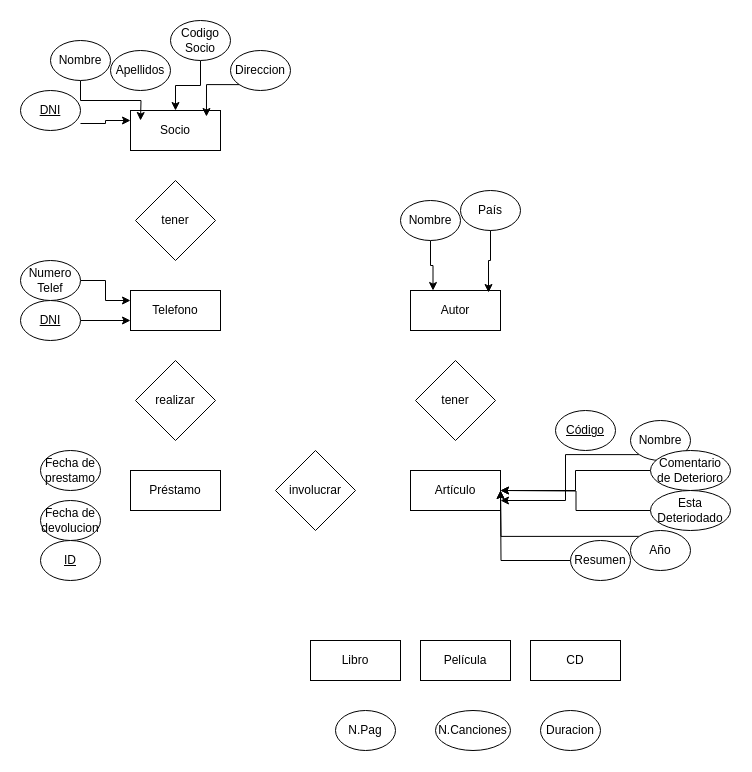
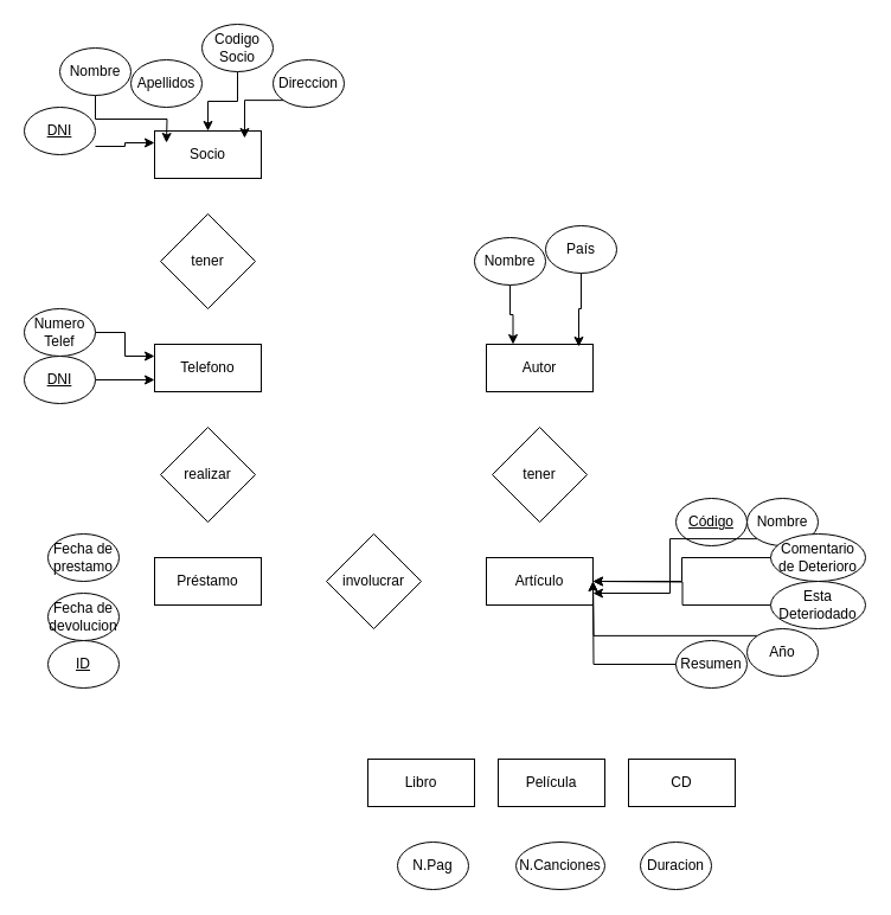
  <mxCell id="0" />
  <mxCell id="1" parent="0" />
  <mxCell id="2" value="Socio" style="rounded=0;whiteSpace=wrap;html=1;" vertex="1" parent="1"><mxGeometry x="130" y="110" width="90" height="40" as="geometry" /></mxCell>
  <mxCell id="3" value="Telefono" style="rounded=0;whiteSpace=wrap;html=1;" vertex="1" parent="1"><mxGeometry x="130" y="290" width="90" height="40" as="geometry" /></mxCell>
  <mxCell id="4" value="&lt;div&gt;Artículo&lt;/div&gt;" style="rounded=0;whiteSpace=wrap;html=1;" vertex="1" parent="1"><mxGeometry x="410" y="470" width="90" height="40" as="geometry" /></mxCell>
  <mxCell id="5" value="Autor" style="rounded=0;whiteSpace=wrap;html=1;" vertex="1" parent="1"><mxGeometry x="410" y="290" width="90" height="40" as="geometry" /></mxCell>
  <mxCell id="6" value="Libro" style="rounded=0;whiteSpace=wrap;html=1;" vertex="1" parent="1"><mxGeometry x="310" y="640" width="90" height="40" as="geometry" /></mxCell>
  <mxCell id="7" value="CD" style="rounded=0;whiteSpace=wrap;html=1;" vertex="1" parent="1"><mxGeometry x="530" y="640" width="90" height="40" as="geometry" /></mxCell>
  <mxCell id="8" value="Película" style="rounded=0;whiteSpace=wrap;html=1;" vertex="1" parent="1"><mxGeometry x="420" y="640" width="90" height="40" as="geometry" /></mxCell>
  <mxCell id="9" value="Préstamo" style="rounded=0;whiteSpace=wrap;html=1;" vertex="1" parent="1"><mxGeometry x="130" y="470" width="90" height="40" as="geometry" /></mxCell>
  <mxCell id="10" value="tener" style="rhombus;whiteSpace=wrap;html=1;" vertex="1" parent="1"><mxGeometry x="135" y="180" width="80" height="80" as="geometry" /></mxCell>
  <mxCell id="11" value="realizar" style="rhombus;whiteSpace=wrap;html=1;" vertex="1" parent="1"><mxGeometry x="135" y="360" width="80" height="80" as="geometry" /></mxCell>
  <mxCell id="12" value="involucrar" style="rhombus;whiteSpace=wrap;html=1;" vertex="1" parent="1"><mxGeometry x="275" y="450" width="80" height="80" as="geometry" /></mxCell>
  <mxCell id="13" value="tener" style="rhombus;whiteSpace=wrap;html=1;" vertex="1" parent="1"><mxGeometry x="415" y="360" width="80" height="80" as="geometry" /></mxCell>
  <mxCell id="14" style="edgeStyle=orthogonalEdgeStyle;rounded=0;orthogonalLoop=1;jettySize=auto;html=1;exitX=1;exitY=0.825;exitDx=0;exitDy=0;entryX=0;entryY=0.25;entryDx=0;entryDy=0;exitPerimeter=0;" edge="1" parent="1" source="24" target="2"><mxGeometry relative="1" as="geometry" /></mxCell>
  <mxCell id="15" style="edgeStyle=orthogonalEdgeStyle;rounded=0;orthogonalLoop=1;jettySize=auto;html=1;exitX=1;exitY=0.5;exitDx=0;exitDy=0;entryX=0;entryY=0.75;entryDx=0;entryDy=0;" edge="1" parent="1" source="16" target="3"><mxGeometry relative="1" as="geometry" /></mxCell>
  <mxCell id="16" value="DNI" style="ellipse;whiteSpace=wrap;html=1;fontStyle=4" vertex="1" parent="1"><mxGeometry x="20" y="300" width="60" height="40" as="geometry" /></mxCell>
  <mxCell id="17" style="edgeStyle=orthogonalEdgeStyle;rounded=0;orthogonalLoop=1;jettySize=auto;html=1;exitX=0.5;exitY=1;exitDx=0;exitDy=0;" edge="1" parent="1" source="18"><mxGeometry relative="1" as="geometry"><mxPoint x="140" y="120" as="targetPoint" /></mxGeometry></mxCell>
  <mxCell id="18" value="Nombre" style="ellipse;whiteSpace=wrap;html=1;" vertex="1" parent="1"><mxGeometry x="50" y="40" width="60" height="40" as="geometry" /></mxCell>
  <mxCell id="19" value="Apellidos" style="ellipse;whiteSpace=wrap;html=1;" vertex="1" parent="1"><mxGeometry x="110" y="50" width="60" height="40" as="geometry" /></mxCell>
  <mxCell id="20" style="edgeStyle=orthogonalEdgeStyle;rounded=0;orthogonalLoop=1;jettySize=auto;html=1;exitX=0.5;exitY=1;exitDx=0;exitDy=0;entryX=0.5;entryY=0;entryDx=0;entryDy=0;" edge="1" parent="1" source="21" target="2"><mxGeometry relative="1" as="geometry" /></mxCell>
  <mxCell id="21" value="Codigo Socio" style="ellipse;whiteSpace=wrap;html=1;" vertex="1" parent="1"><mxGeometry x="170" y="20" width="60" height="40" as="geometry" /></mxCell>
  <mxCell id="22" value="Direccion" style="ellipse;whiteSpace=wrap;html=1;" vertex="1" parent="1"><mxGeometry x="230" y="50" width="60" height="40" as="geometry" /></mxCell>
  <mxCell id="23" style="edgeStyle=orthogonalEdgeStyle;rounded=0;orthogonalLoop=1;jettySize=auto;html=1;exitX=0;exitY=1;exitDx=0;exitDy=0;entryX=0.844;entryY=0.15;entryDx=0;entryDy=0;entryPerimeter=0;" edge="1" parent="1" source="22" target="2"><mxGeometry relative="1" as="geometry" /></mxCell>
  <mxCell id="24" value="DNI" style="ellipse;whiteSpace=wrap;html=1;fontStyle=4" vertex="1" parent="1"><mxGeometry x="20" y="90" width="60" height="40" as="geometry" /></mxCell>
  <mxCell id="25" style="edgeStyle=orthogonalEdgeStyle;rounded=0;orthogonalLoop=1;jettySize=auto;html=1;exitX=1;exitY=0.5;exitDx=0;exitDy=0;entryX=0;entryY=0.25;entryDx=0;entryDy=0;" edge="1" parent="1" source="26" target="3"><mxGeometry relative="1" as="geometry" /></mxCell>
  <mxCell id="26" value="Numero Telef" style="ellipse;whiteSpace=wrap;html=1;" vertex="1" parent="1"><mxGeometry x="20" y="260" width="60" height="40" as="geometry" /></mxCell>
- <mxCell id="27" value="Código" style="ellipse;whiteSpace=wrap;html=1;fontStyle=4" vertex="1" parent="1"><mxGeometry x="555" y="410" width="60" height="40" as="geometry" /></mxCell>
+ <mxCell id="27" value="Código" style="ellipse;whiteSpace=wrap;html=1;fontStyle=4" vertex="1" parent="1"><mxGeometry x="570" y="420" width="60" height="40" as="geometry" /></mxCell>
  <mxCell id="28" style="edgeStyle=orthogonalEdgeStyle;rounded=0;orthogonalLoop=1;jettySize=auto;html=1;exitX=0;exitY=1;exitDx=0;exitDy=0;entryX=1;entryY=0.75;entryDx=0;entryDy=0;" edge="1" parent="1" source="29" target="4"><mxGeometry relative="1" as="geometry" /></mxCell>
  <mxCell id="29" value="Nombre" style="ellipse;whiteSpace=wrap;html=1;fontStyle=0" vertex="1" parent="1"><mxGeometry x="630" y="420" width="60" height="40" as="geometry" /></mxCell>
  <mxCell id="30" style="edgeStyle=orthogonalEdgeStyle;rounded=0;orthogonalLoop=1;jettySize=auto;html=1;exitX=0;exitY=0;exitDx=0;exitDy=0;" edge="1" parent="1" source="31"><mxGeometry relative="1" as="geometry"><mxPoint x="500" y="490" as="targetPoint" /></mxGeometry></mxCell>
  <mxCell id="31" value="Año" style="ellipse;whiteSpace=wrap;html=1;fontStyle=0" vertex="1" parent="1"><mxGeometry x="630" y="530" width="60" height="40" as="geometry" /></mxCell>
  <mxCell id="32" style="edgeStyle=orthogonalEdgeStyle;rounded=0;orthogonalLoop=1;jettySize=auto;html=1;exitX=0;exitY=0.5;exitDx=0;exitDy=0;" edge="1" parent="1" source="33"><mxGeometry relative="1" as="geometry"><mxPoint x="500" y="490" as="targetPoint" /></mxGeometry></mxCell>
  <mxCell id="33" value="Resumen" style="ellipse;whiteSpace=wrap;html=1;fontStyle=0" vertex="1" parent="1"><mxGeometry x="570" y="540" width="60" height="40" as="geometry" /></mxCell>
  <mxCell id="34" style="edgeStyle=orthogonalEdgeStyle;rounded=0;orthogonalLoop=1;jettySize=auto;html=1;exitX=0;exitY=0.5;exitDx=0;exitDy=0;" edge="1" parent="1" source="35"><mxGeometry relative="1" as="geometry"><mxPoint x="500" y="490" as="targetPoint" /></mxGeometry></mxCell>
  <mxCell id="35" value="Esta Deteriodado" style="ellipse;whiteSpace=wrap;html=1;fontStyle=0" vertex="1" parent="1"><mxGeometry x="650" y="490" width="80" height="40" as="geometry" /></mxCell>
  <mxCell id="36" style="edgeStyle=orthogonalEdgeStyle;rounded=0;orthogonalLoop=1;jettySize=auto;html=1;exitX=0;exitY=0.5;exitDx=0;exitDy=0;entryX=1;entryY=0.5;entryDx=0;entryDy=0;" edge="1" parent="1" source="37" target="4"><mxGeometry relative="1" as="geometry" /></mxCell>
  <mxCell id="37" value="Comentario de Deterioro" style="ellipse;whiteSpace=wrap;html=1;fontStyle=0" vertex="1" parent="1"><mxGeometry x="650" y="450" width="80" height="40" as="geometry" /></mxCell>
  <mxCell id="38" value="País" style="ellipse;whiteSpace=wrap;html=1;fontStyle=0" vertex="1" parent="1"><mxGeometry x="460" y="190" width="60" height="40" as="geometry" /></mxCell>
  <mxCell id="39" style="edgeStyle=orthogonalEdgeStyle;rounded=0;orthogonalLoop=1;jettySize=auto;html=1;exitX=0.5;exitY=1;exitDx=0;exitDy=0;entryX=0.25;entryY=0;entryDx=0;entryDy=0;" edge="1" parent="1" source="40" target="5"><mxGeometry relative="1" as="geometry" /></mxCell>
  <mxCell id="40" value="Nombre" style="ellipse;whiteSpace=wrap;html=1;fontStyle=0" vertex="1" parent="1"><mxGeometry x="400" y="200" width="60" height="40" as="geometry" /></mxCell>
  <mxCell id="41" style="edgeStyle=orthogonalEdgeStyle;rounded=0;orthogonalLoop=1;jettySize=auto;html=1;exitX=0.5;exitY=1;exitDx=0;exitDy=0;entryX=0.867;entryY=0.05;entryDx=0;entryDy=0;entryPerimeter=0;" edge="1" parent="1" source="38" target="5"><mxGeometry relative="1" as="geometry" /></mxCell>
  <mxCell id="42" value="ID" style="ellipse;whiteSpace=wrap;html=1;fontStyle=4" vertex="1" parent="1"><mxGeometry x="40" y="540" width="60" height="40" as="geometry" /></mxCell>
  <mxCell id="43" value="Fecha de prestamo" style="ellipse;whiteSpace=wrap;html=1;" vertex="1" parent="1"><mxGeometry x="40" y="450" width="60" height="40" as="geometry" /></mxCell>
  <mxCell id="44" value="Fecha de devolucion" style="ellipse;whiteSpace=wrap;html=1;" vertex="1" parent="1"><mxGeometry x="40" y="500" width="60" height="40" as="geometry" /></mxCell>
  <mxCell id="45" value="Duracion" style="ellipse;whiteSpace=wrap;html=1;fontStyle=0" vertex="1" parent="1"><mxGeometry x="540" y="710" width="60" height="40" as="geometry" /></mxCell>
  <mxCell id="46" value="N.Pag" style="ellipse;whiteSpace=wrap;html=1;fontStyle=0" vertex="1" parent="1"><mxGeometry x="335" y="710" width="60" height="40" as="geometry" /></mxCell>
  <mxCell id="47" value="N.Canciones" style="ellipse;whiteSpace=wrap;html=1;fontStyle=0" vertex="1" parent="1"><mxGeometry x="435" y="710" width="75" height="40" as="geometry" /></mxCell>
